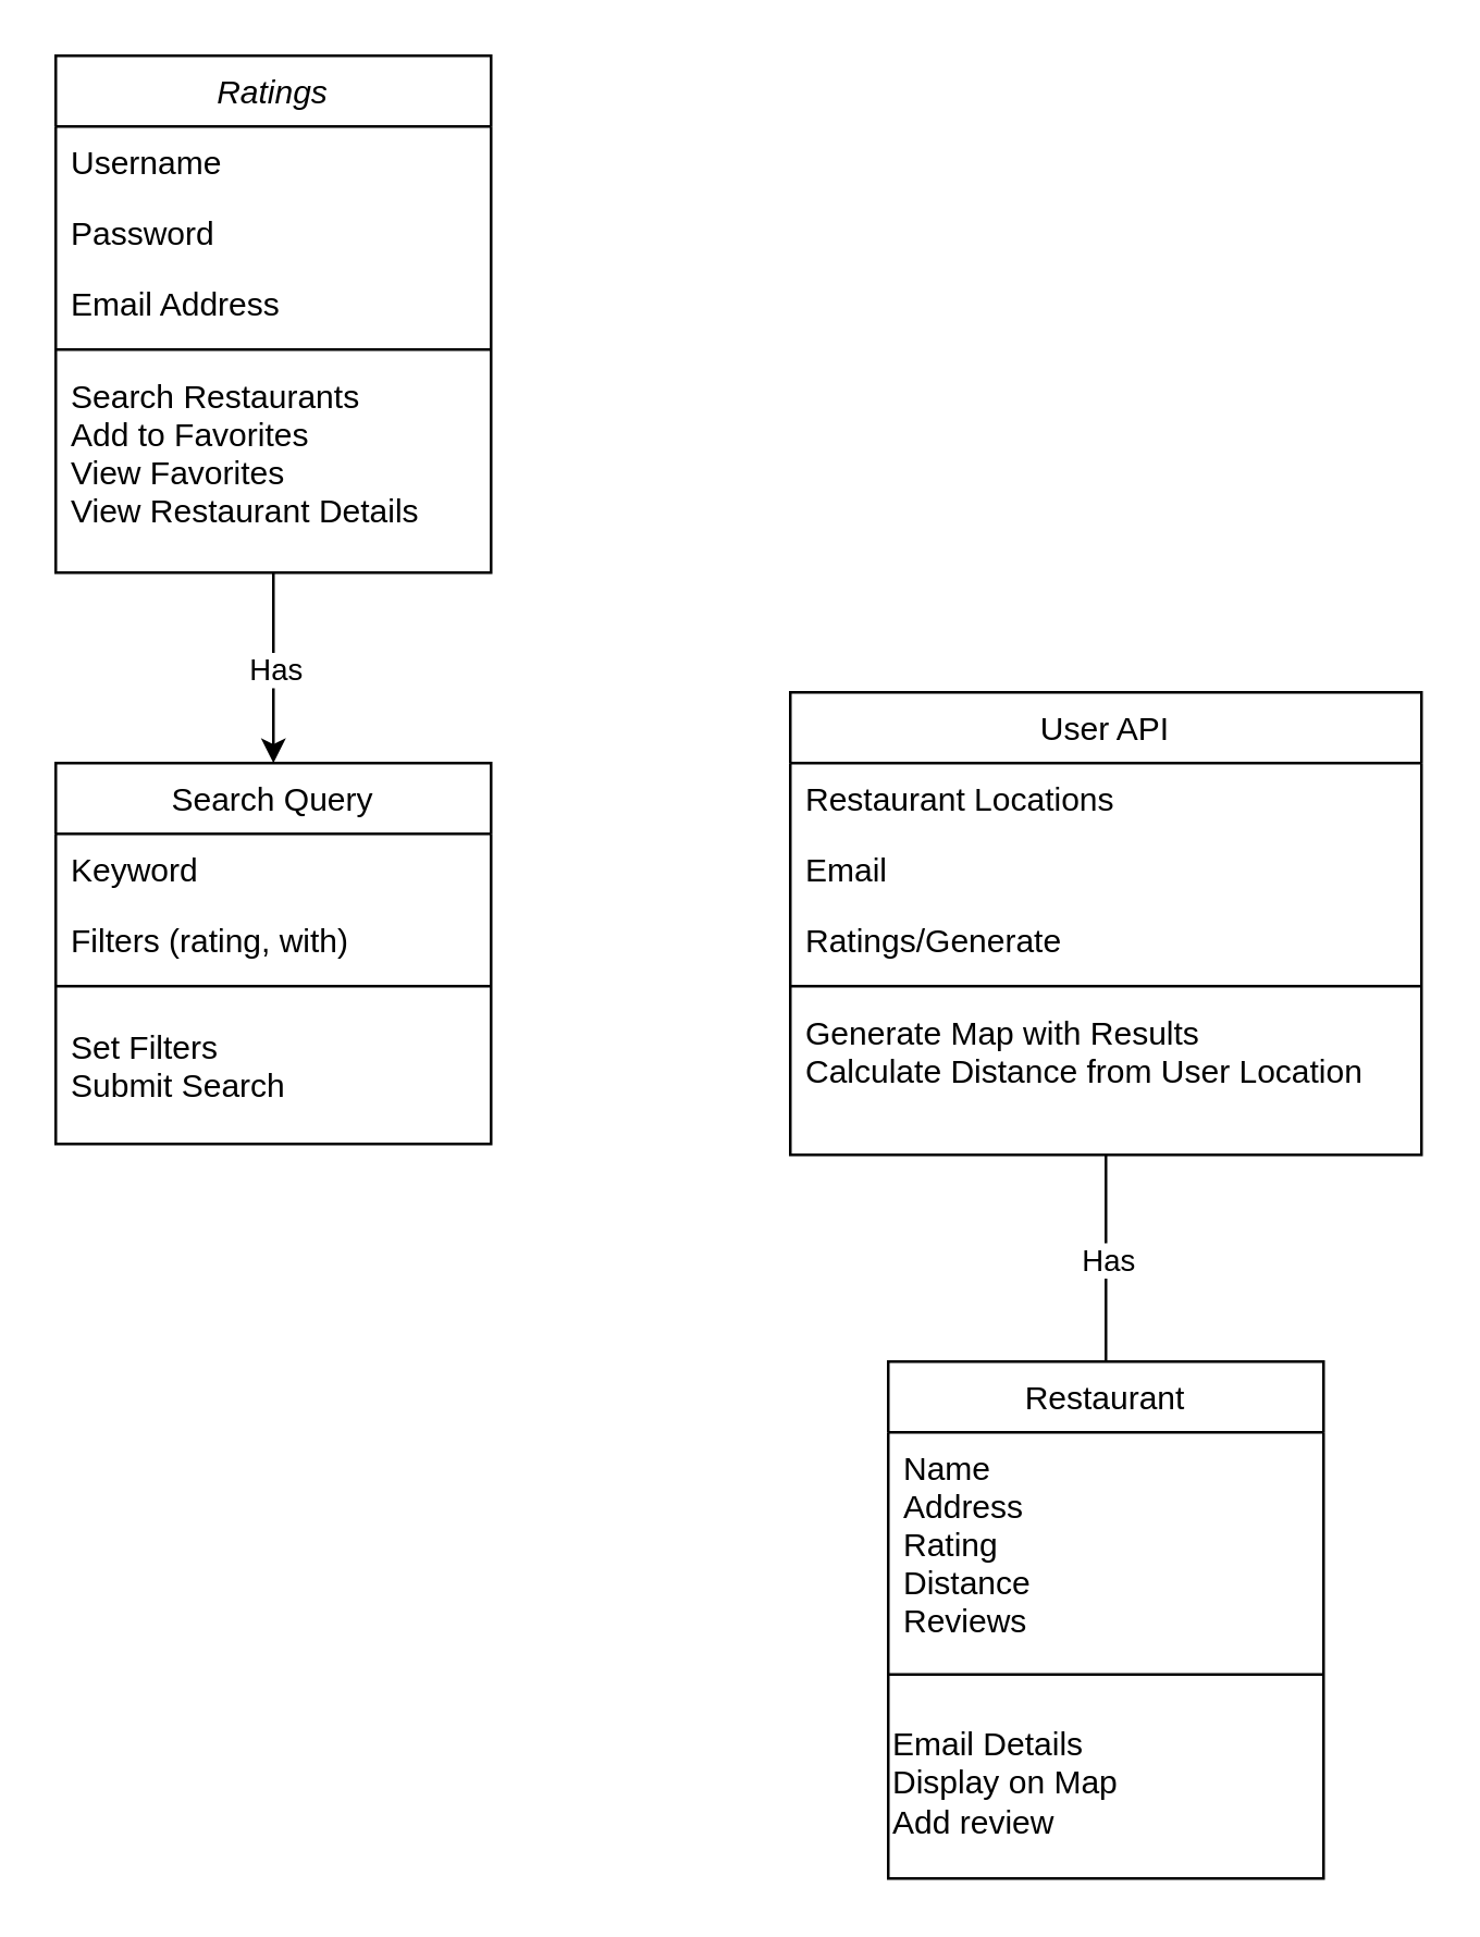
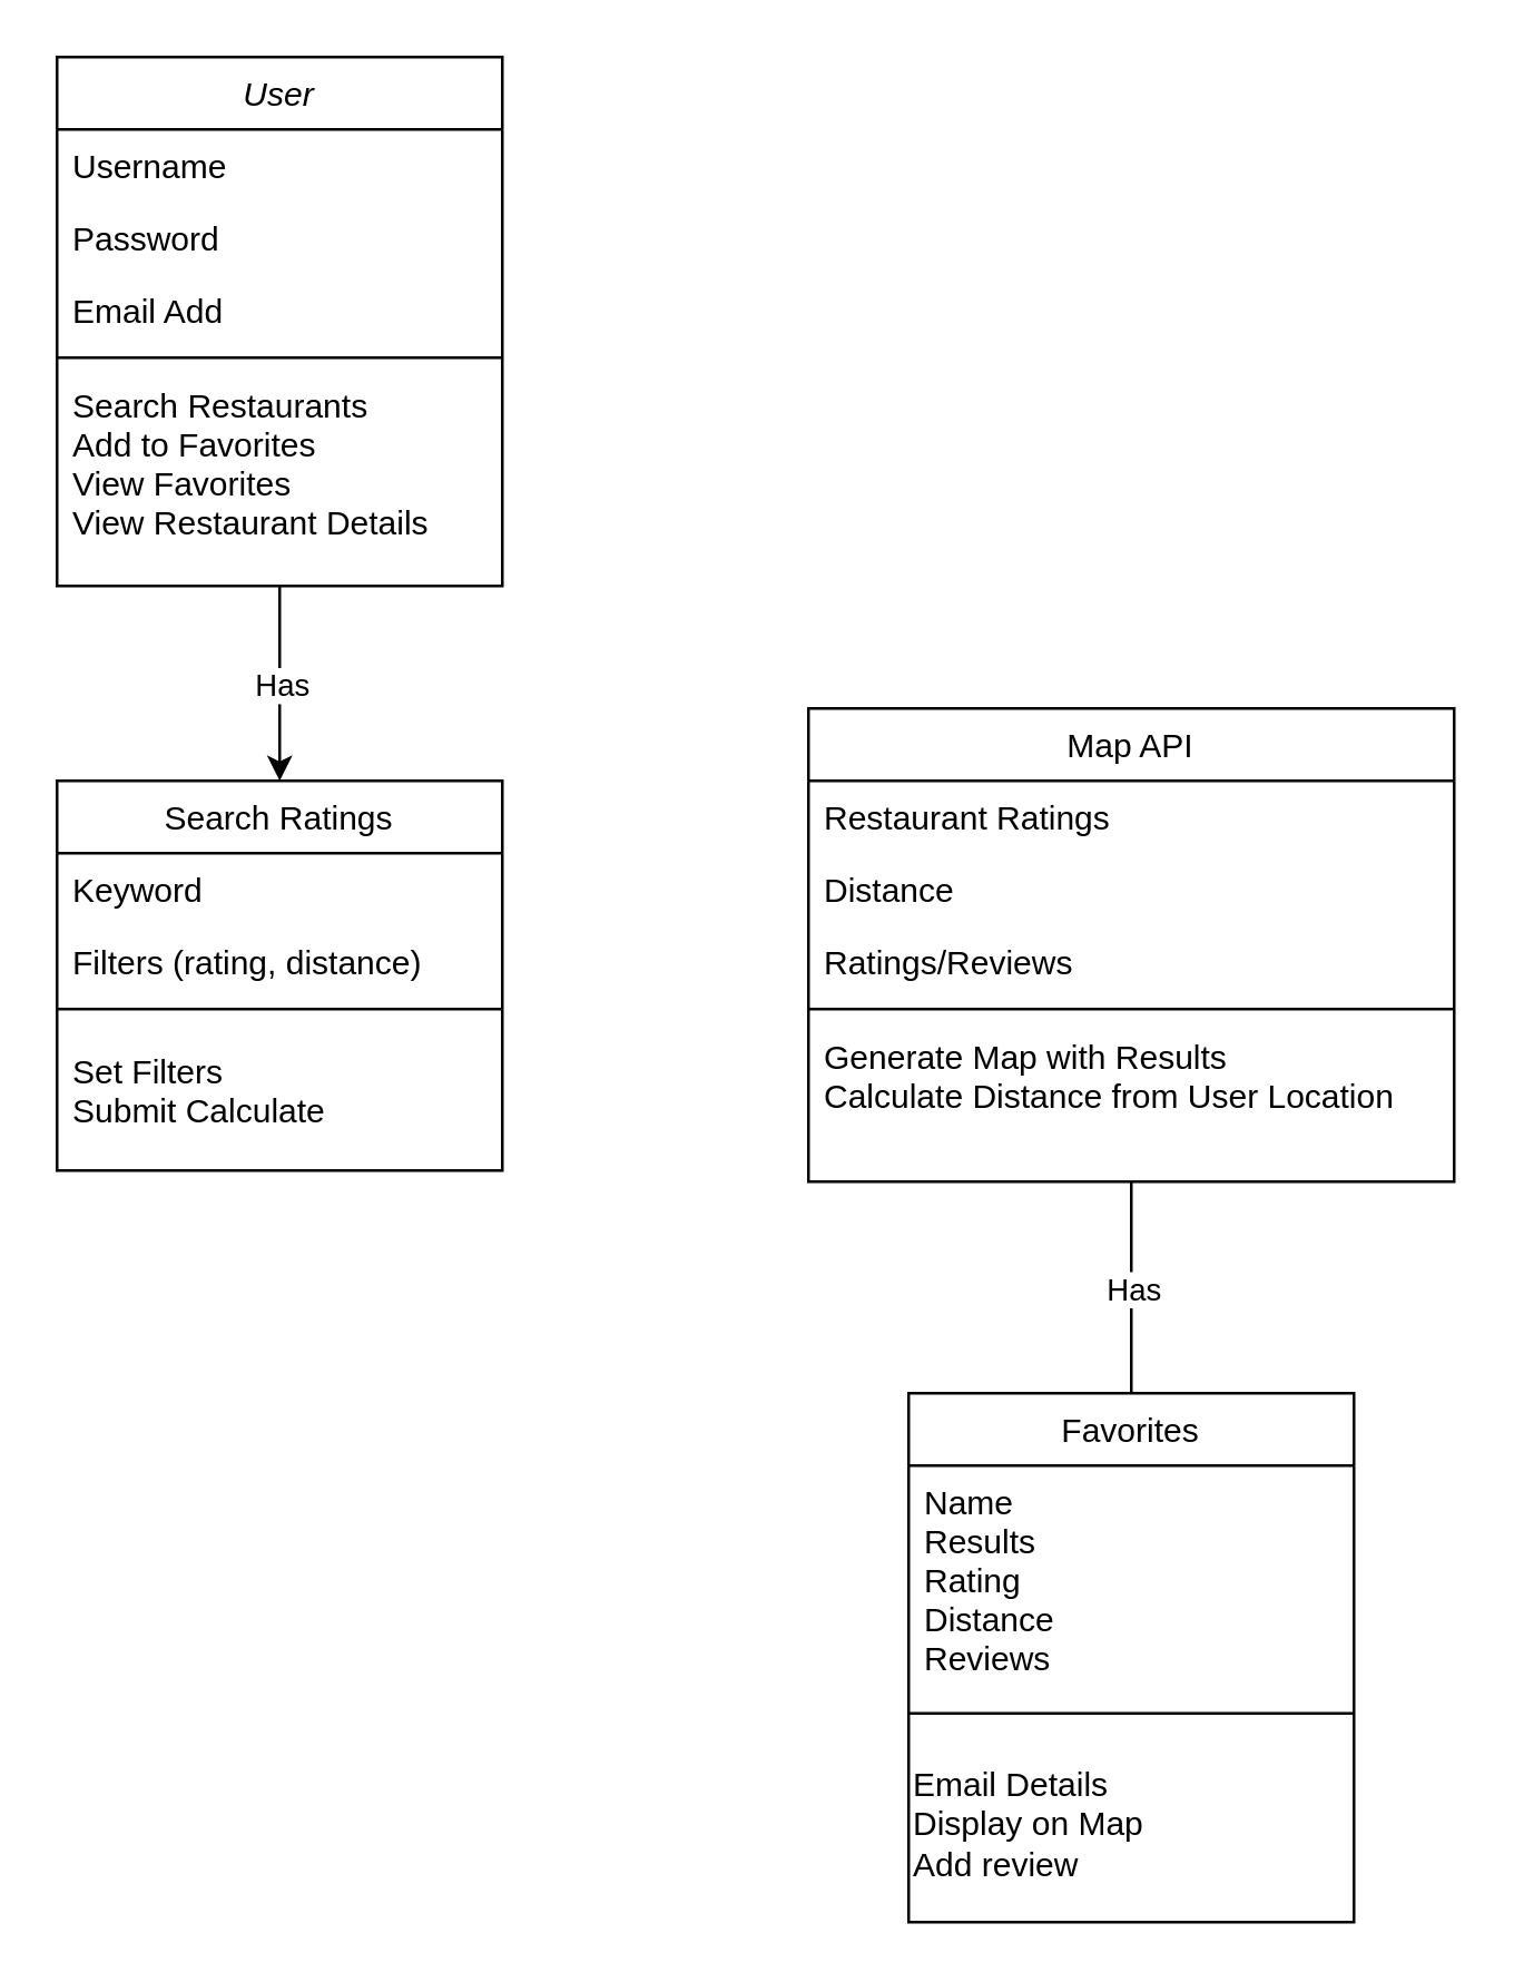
  <mxCell id="0" />
  <mxCell id="1" parent="0" />
- <mxCell id="2" value="Ratings" style="swimlane;fontStyle=2;align=center;verticalAlign=top;childLayout=stackLayout;horizontal=1;startSize=26;horizontalStack=0;resizeParent=1;resizeLast=0;collapsible=1;marginBottom=0;rounded=0;shadow=0;strokeWidth=1;" vertex="1" parent="1"><mxGeometry x="20" y="20" width="160" height="190" as="geometry"><mxRectangle x="230" y="140" width="160" height="26" as="alternateBounds" /></mxGeometry></mxCell>
+ <mxCell id="2" value="User" style="swimlane;fontStyle=2;align=center;verticalAlign=top;childLayout=stackLayout;horizontal=1;startSize=26;horizontalStack=0;resizeParent=1;resizeLast=0;collapsible=1;marginBottom=0;rounded=0;shadow=0;strokeWidth=1;" vertex="1" parent="1"><mxGeometry x="20" y="20" width="160" height="190" as="geometry"><mxRectangle x="230" y="140" width="160" height="26" as="alternateBounds" /></mxGeometry></mxCell>
  <mxCell id="3" value="Username" style="text;align=left;verticalAlign=top;spacingLeft=4;spacingRight=4;overflow=hidden;rotatable=0;points=[[0,0.5],[1,0.5]];portConstraint=eastwest;" vertex="1" parent="2"><mxGeometry y="26" width="160" height="26" as="geometry" /></mxCell>
  <mxCell id="4" value="Password" style="text;align=left;verticalAlign=top;spacingLeft=4;spacingRight=4;overflow=hidden;rotatable=0;points=[[0,0.5],[1,0.5]];portConstraint=eastwest;rounded=0;shadow=0;html=0;" vertex="1" parent="2"><mxGeometry y="52" width="160" height="26" as="geometry" /></mxCell>
- <mxCell id="5" value="Email Address" style="text;align=left;verticalAlign=top;spacingLeft=4;spacingRight=4;overflow=hidden;rotatable=0;points=[[0,0.5],[1,0.5]];portConstraint=eastwest;rounded=0;shadow=0;html=0;" vertex="1" parent="2"><mxGeometry y="78" width="160" height="26" as="geometry" /></mxCell>
+ <mxCell id="5" value="Email Add" style="text;align=left;verticalAlign=top;spacingLeft=4;spacingRight=4;overflow=hidden;rotatable=0;points=[[0,0.5],[1,0.5]];portConstraint=eastwest;rounded=0;shadow=0;html=0;" vertex="1" parent="2"><mxGeometry y="78" width="160" height="26" as="geometry" /></mxCell>
  <mxCell id="6" value="" style="line;html=1;strokeWidth=1;align=left;verticalAlign=middle;spacingTop=-1;spacingLeft=3;spacingRight=3;rotatable=0;labelPosition=right;points=[];portConstraint=eastwest;" vertex="1" parent="2"><mxGeometry y="104" width="160" height="8" as="geometry" /></mxCell>
  <mxCell id="7" value="Search Restaurants&#10;Add to Favorites&#10;View Favorites&#10;View Restaurant Details" style="text;align=left;verticalAlign=top;spacingLeft=4;spacingRight=4;overflow=hidden;rotatable=0;points=[[0,0.5],[1,0.5]];portConstraint=eastwest;" vertex="1" parent="2"><mxGeometry y="112" width="160" height="78" as="geometry" /></mxCell>
- <mxCell id="8" value="Search Query" style="swimlane;fontStyle=0;align=center;verticalAlign=top;childLayout=stackLayout;horizontal=1;startSize=26;horizontalStack=0;resizeParent=1;resizeLast=0;collapsible=1;marginBottom=0;rounded=0;shadow=0;strokeWidth=1;" vertex="1" parent="1"><mxGeometry x="20" y="280" width="160" height="140" as="geometry"><mxRectangle x="130" y="380" width="160" height="26" as="alternateBounds" /></mxGeometry></mxCell>
+ <mxCell id="8" value="Search Ratings" style="swimlane;fontStyle=0;align=center;verticalAlign=top;childLayout=stackLayout;horizontal=1;startSize=26;horizontalStack=0;resizeParent=1;resizeLast=0;collapsible=1;marginBottom=0;rounded=0;shadow=0;strokeWidth=1;" vertex="1" parent="1"><mxGeometry x="20" y="280" width="160" height="140" as="geometry"><mxRectangle x="130" y="380" width="160" height="26" as="alternateBounds" /></mxGeometry></mxCell>
  <mxCell id="9" value="Keyword" style="text;align=left;verticalAlign=top;spacingLeft=4;spacingRight=4;overflow=hidden;rotatable=0;points=[[0,0.5],[1,0.5]];portConstraint=eastwest;" vertex="1" parent="8"><mxGeometry y="26" width="160" height="26" as="geometry" /></mxCell>
- <mxCell id="10" value="Filters (rating, with)" style="text;align=left;verticalAlign=top;spacingLeft=4;spacingRight=4;overflow=hidden;rotatable=0;points=[[0,0.5],[1,0.5]];portConstraint=eastwest;rounded=0;shadow=0;html=0;" vertex="1" parent="8"><mxGeometry y="52" width="160" height="26" as="geometry" /></mxCell>
+ <mxCell id="10" value="Filters (rating, distance)" style="text;align=left;verticalAlign=top;spacingLeft=4;spacingRight=4;overflow=hidden;rotatable=0;points=[[0,0.5],[1,0.5]];portConstraint=eastwest;rounded=0;shadow=0;html=0;" vertex="1" parent="8"><mxGeometry y="52" width="160" height="26" as="geometry" /></mxCell>
  <mxCell id="11" value="" style="line;html=1;strokeWidth=1;align=left;verticalAlign=middle;spacingTop=-1;spacingLeft=3;spacingRight=3;rotatable=0;labelPosition=right;points=[];portConstraint=eastwest;" vertex="1" parent="8"><mxGeometry y="78" width="160" height="8" as="geometry" /></mxCell>
- <mxCell id="12" value="Set Filters &#10;Submit Search &#10;" style="text;align=left;verticalAlign=top;spacingLeft=4;spacingRight=4;overflow=hidden;rotatable=0;points=[[0,0.5],[1,0.5]];portConstraint=eastwest;spacingTop=5;" vertex="1" parent="8"><mxGeometry y="86" width="160" height="54" as="geometry" /></mxCell>
- <mxCell id="13" value="Restaurant" style="swimlane;fontStyle=0;align=center;verticalAlign=top;childLayout=stackLayout;horizontal=1;startSize=26;horizontalStack=0;resizeParent=1;resizeLast=0;collapsible=1;marginBottom=0;rounded=0;shadow=0;strokeWidth=1;" vertex="1" parent="1"><mxGeometry x="326" y="500" width="160" height="190" as="geometry"><mxRectangle x="340" y="380" width="170" height="26" as="alternateBounds" /></mxGeometry></mxCell>
- <mxCell id="14" value="Name &#10;Address&#10;Rating &#10;Distance &#10;Reviews" style="text;align=left;verticalAlign=top;spacingLeft=4;spacingRight=4;overflow=hidden;rotatable=0;points=[[0,0.5],[1,0.5]];portConstraint=eastwest;" vertex="1" parent="13"><mxGeometry y="26" width="160" height="84" as="geometry" /></mxCell>
+ <mxCell id="12" value="Set Filters &#10;Submit Calculate &#10;" style="text;align=left;verticalAlign=top;spacingLeft=4;spacingRight=4;overflow=hidden;rotatable=0;points=[[0,0.5],[1,0.5]];portConstraint=eastwest;spacingTop=5;" vertex="1" parent="8"><mxGeometry y="86" width="160" height="54" as="geometry" /></mxCell>
+ <mxCell id="13" value="Favorites" style="swimlane;fontStyle=0;align=center;verticalAlign=top;childLayout=stackLayout;horizontal=1;startSize=26;horizontalStack=0;resizeParent=1;resizeLast=0;collapsible=1;marginBottom=0;rounded=0;shadow=0;strokeWidth=1;" vertex="1" parent="1"><mxGeometry x="326" y="500" width="160" height="190" as="geometry"><mxRectangle x="340" y="380" width="170" height="26" as="alternateBounds" /></mxGeometry></mxCell>
+ <mxCell id="14" value="Name &#10;Results&#10;Rating &#10;Distance &#10;Reviews" style="text;align=left;verticalAlign=top;spacingLeft=4;spacingRight=4;overflow=hidden;rotatable=0;points=[[0,0.5],[1,0.5]];portConstraint=eastwest;" vertex="1" parent="13"><mxGeometry y="26" width="160" height="84" as="geometry" /></mxCell>
  <mxCell id="15" value="" style="line;html=1;strokeWidth=1;align=left;verticalAlign=middle;spacingTop=-1;spacingLeft=3;spacingRight=3;rotatable=0;labelPosition=right;points=[];portConstraint=eastwest;" vertex="1" parent="13"><mxGeometry y="110" width="160" height="10" as="geometry" /></mxCell>
  <mxCell id="16" value="Email Details&amp;nbsp;&lt;div&gt;Display on Map&lt;/div&gt;&lt;div&gt;Add review&lt;/div&gt;" style="text;html=1;align=left;verticalAlign=middle;whiteSpace=wrap;rounded=0;" vertex="1" parent="13"><mxGeometry y="120" width="160" height="70" as="geometry" /></mxCell>
- <mxCell id="17" value="User API" style="swimlane;fontStyle=0;align=center;verticalAlign=top;childLayout=stackLayout;horizontal=1;startSize=26;horizontalStack=0;resizeParent=1;resizeLast=0;collapsible=1;marginBottom=0;rounded=0;shadow=0;strokeWidth=1;" vertex="1" parent="1"><mxGeometry x="290" y="254" width="232" height="170" as="geometry"><mxRectangle x="550" y="140" width="160" height="26" as="alternateBounds" /></mxGeometry></mxCell>
- <mxCell id="18" value="Restaurant Locations" style="text;align=left;verticalAlign=top;spacingLeft=4;spacingRight=4;overflow=hidden;rotatable=0;points=[[0,0.5],[1,0.5]];portConstraint=eastwest;" vertex="1" parent="17"><mxGeometry y="26" width="232" height="26" as="geometry" /></mxCell>
- <mxCell id="19" value="Email" style="text;align=left;verticalAlign=top;spacingLeft=4;spacingRight=4;overflow=hidden;rotatable=0;points=[[0,0.5],[1,0.5]];portConstraint=eastwest;rounded=0;shadow=0;html=0;" vertex="1" parent="17"><mxGeometry y="52" width="232" height="26" as="geometry" /></mxCell>
- <mxCell id="20" value="Ratings/Generate" style="text;align=left;verticalAlign=top;spacingLeft=4;spacingRight=4;overflow=hidden;rotatable=0;points=[[0,0.5],[1,0.5]];portConstraint=eastwest;rounded=0;shadow=0;html=0;" vertex="1" parent="17"><mxGeometry y="78" width="232" height="26" as="geometry" /></mxCell>
+ <mxCell id="17" value="Map API" style="swimlane;fontStyle=0;align=center;verticalAlign=top;childLayout=stackLayout;horizontal=1;startSize=26;horizontalStack=0;resizeParent=1;resizeLast=0;collapsible=1;marginBottom=0;rounded=0;shadow=0;strokeWidth=1;" vertex="1" parent="1"><mxGeometry x="290" y="254" width="232" height="170" as="geometry"><mxRectangle x="550" y="140" width="160" height="26" as="alternateBounds" /></mxGeometry></mxCell>
+ <mxCell id="18" value="Restaurant Ratings" style="text;align=left;verticalAlign=top;spacingLeft=4;spacingRight=4;overflow=hidden;rotatable=0;points=[[0,0.5],[1,0.5]];portConstraint=eastwest;" vertex="1" parent="17"><mxGeometry y="26" width="232" height="26" as="geometry" /></mxCell>
+ <mxCell id="19" value="Distance" style="text;align=left;verticalAlign=top;spacingLeft=4;spacingRight=4;overflow=hidden;rotatable=0;points=[[0,0.5],[1,0.5]];portConstraint=eastwest;rounded=0;shadow=0;html=0;" vertex="1" parent="17"><mxGeometry y="52" width="232" height="26" as="geometry" /></mxCell>
+ <mxCell id="20" value="Ratings/Reviews" style="text;align=left;verticalAlign=top;spacingLeft=4;spacingRight=4;overflow=hidden;rotatable=0;points=[[0,0.5],[1,0.5]];portConstraint=eastwest;rounded=0;shadow=0;html=0;" vertex="1" parent="17"><mxGeometry y="78" width="232" height="26" as="geometry" /></mxCell>
  <mxCell id="21" value="" style="line;html=1;strokeWidth=1;align=left;verticalAlign=middle;spacingTop=-1;spacingLeft=3;spacingRight=3;rotatable=0;labelPosition=right;points=[];portConstraint=eastwest;" vertex="1" parent="17"><mxGeometry y="104" width="232" height="8" as="geometry" /></mxCell>
  <mxCell id="22" value="Generate Map with Results &#10;Calculate Distance from User Location" style="text;align=left;verticalAlign=top;spacingLeft=4;spacingRight=4;overflow=hidden;rotatable=0;points=[[0,0.5],[1,0.5]];portConstraint=eastwest;" vertex="1" parent="17"><mxGeometry y="112" width="232" height="28" as="geometry" /></mxCell>
  <mxCell id="23" value="" style="endArrow=none;html=1;rounded=0;entryX=0.5;entryY=0;entryDx=0;entryDy=0;exitX=0.5;exitY=1;exitDx=0;exitDy=0;" edge="1" parent="1" source="17" target="13"><mxGeometry relative="1" as="geometry"><mxPoint x="180" y="580" as="sourcePoint" /><mxPoint x="110" y="460" as="targetPoint" /></mxGeometry></mxCell>
  <mxCell id="24" value="Has" style="edgeLabel;resizable=0;html=1;;align=center;verticalAlign=middle;" connectable="0" vertex="1" parent="23"><mxGeometry relative="1" as="geometry" /></mxCell>
  <mxCell id="25" value="" style="endArrow=classic;html=1;rounded=0;entryX=0.5;entryY=0;entryDx=0;entryDy=0;" edge="1" parent="1" target="8"><mxGeometry relative="1" as="geometry"><mxPoint x="100" y="210" as="sourcePoint" /><mxPoint x="230" y="280" as="targetPoint" /></mxGeometry></mxCell>
  <mxCell id="26" value="Has" style="edgeLabel;resizable=0;html=1;;align=center;verticalAlign=middle;" connectable="0" vertex="1" parent="25"><mxGeometry relative="1" as="geometry" /></mxCell>
